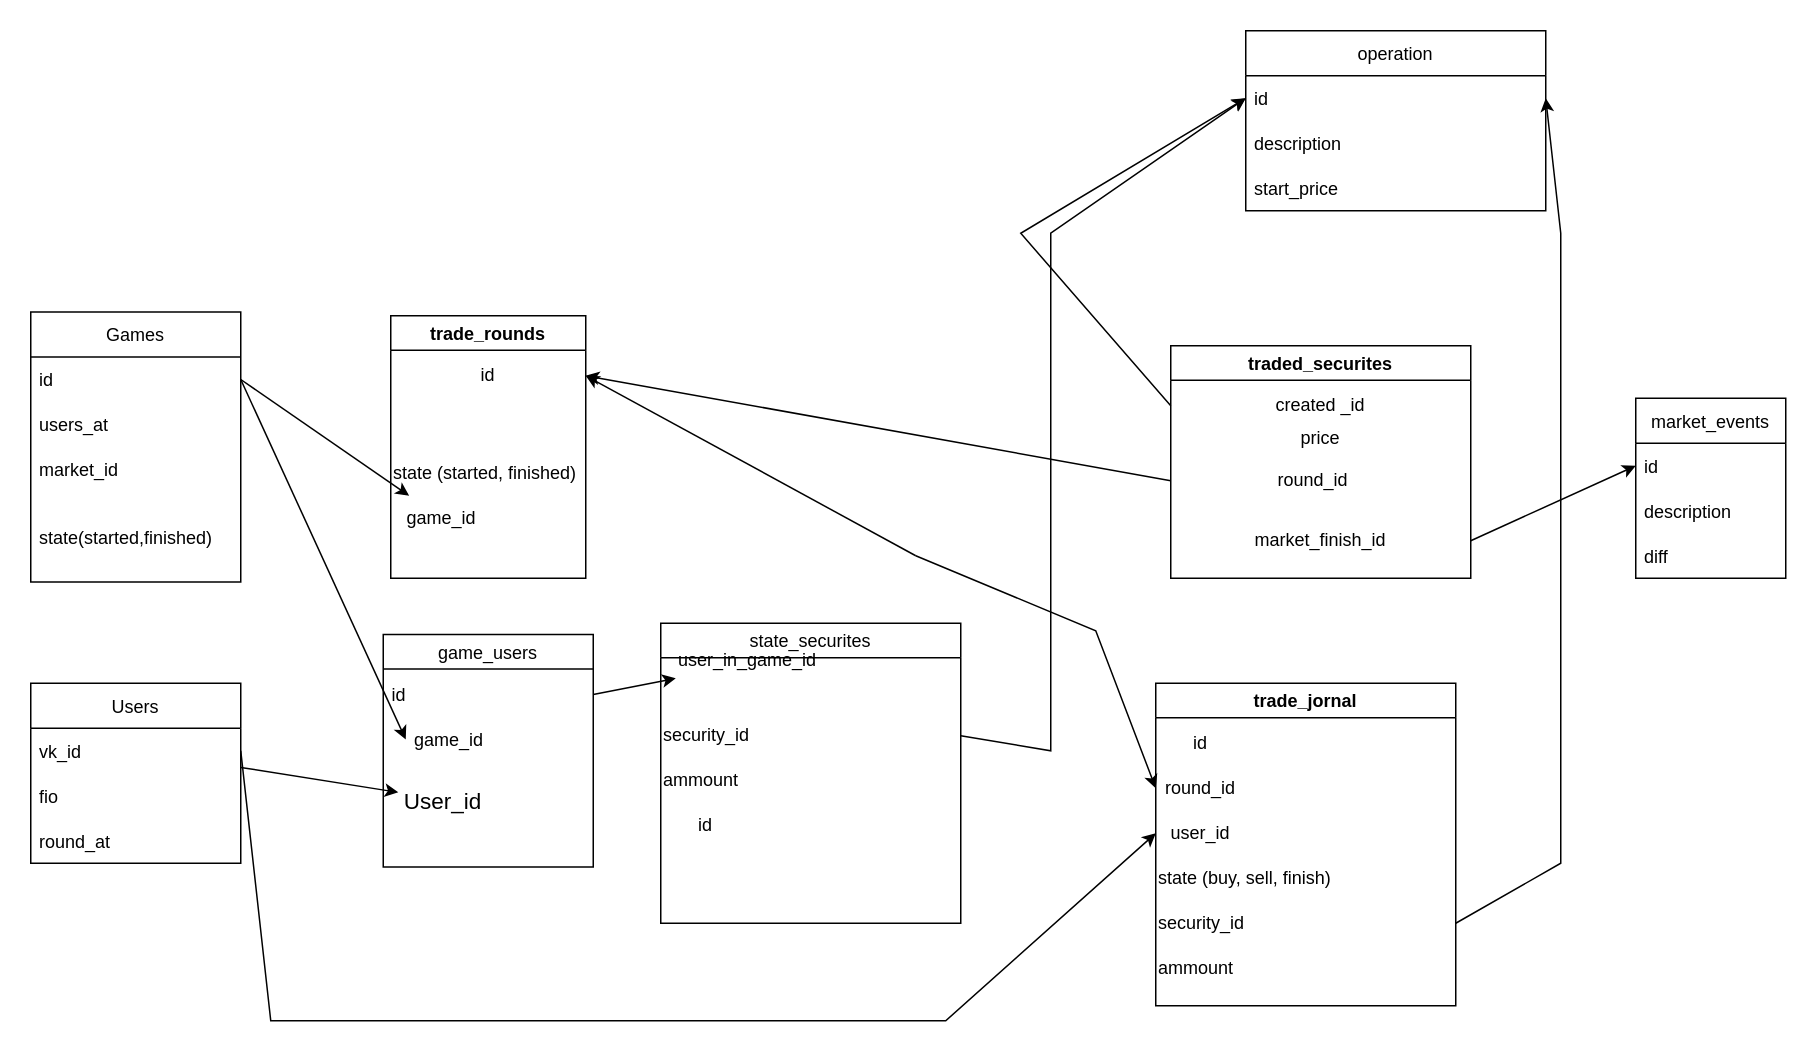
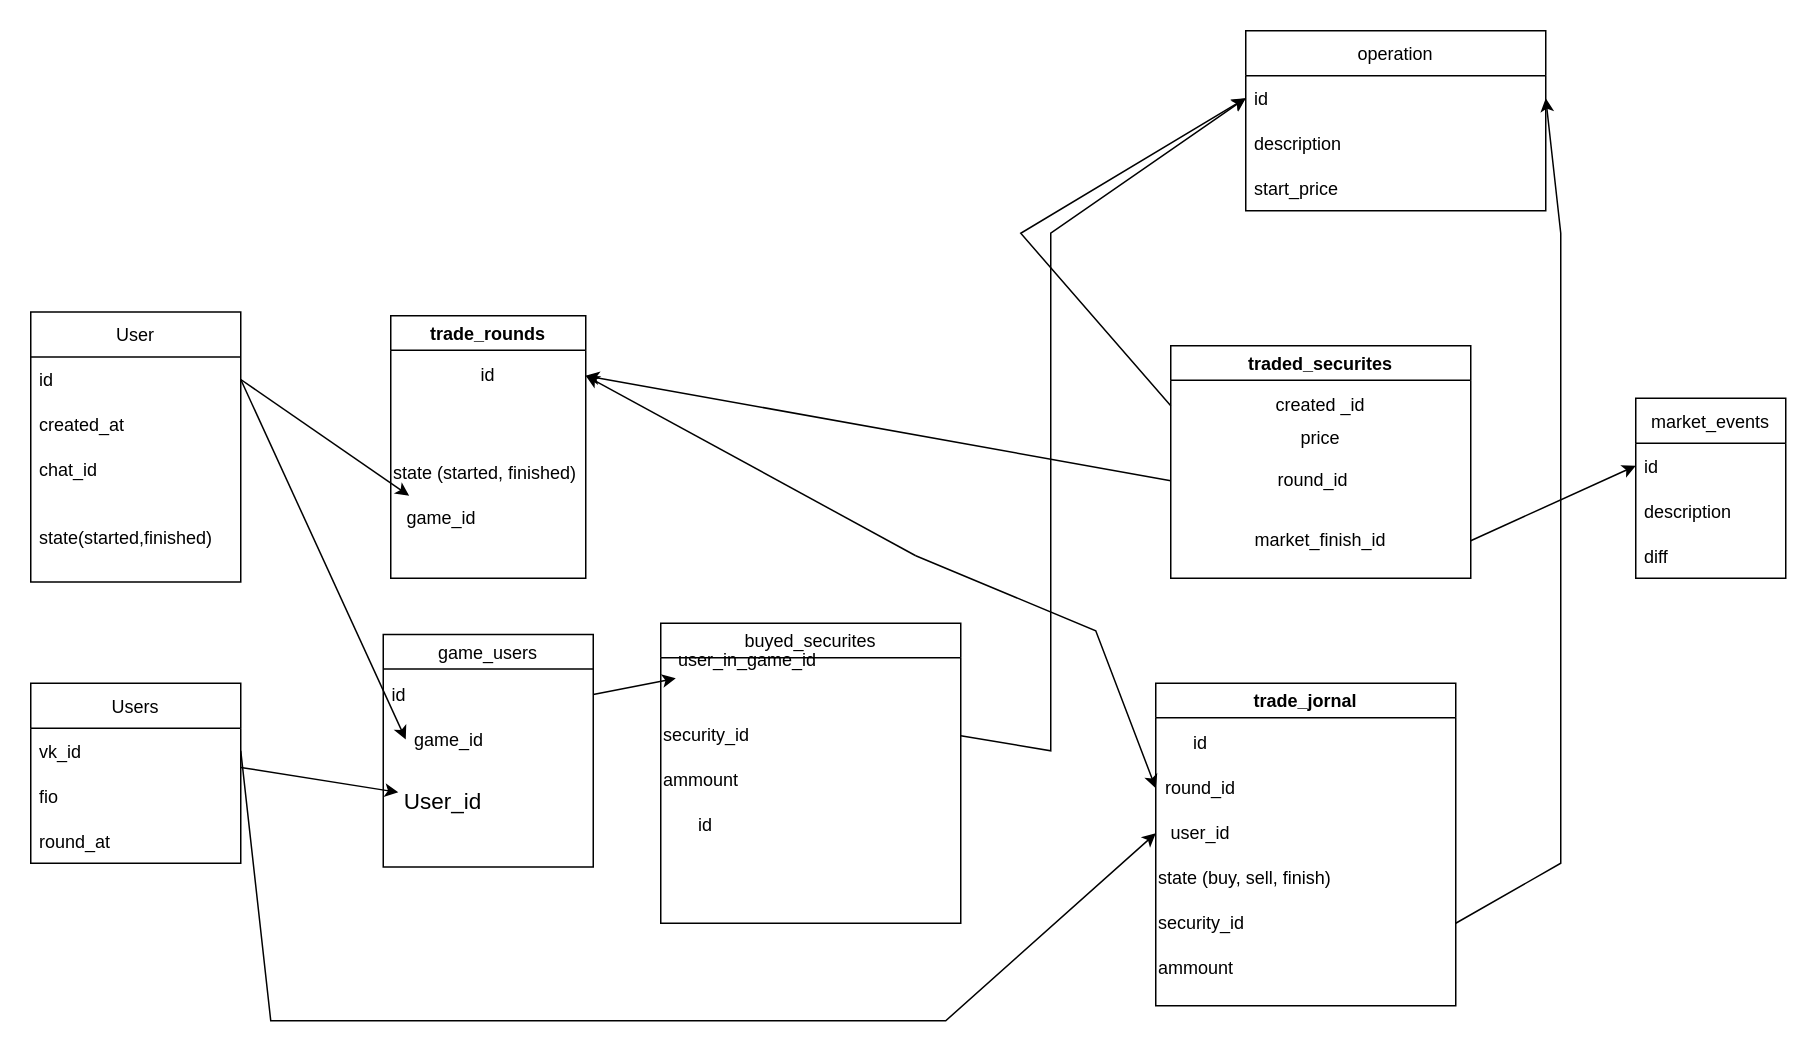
  <mxCell id="0" />
  <mxCell id="1" parent="0" />
  <mxCell id="2" value="Users" style="swimlane;fontStyle=0;childLayout=stackLayout;horizontal=1;startSize=30;horizontalStack=0;resizeParent=1;resizeParentMax=0;resizeLast=0;collapsible=1;marginBottom=0;" parent="1" vertex="1"><mxGeometry x="20" y="455" width="140" height="120" as="geometry" /></mxCell>
  <mxCell id="3" value="vk_id" style="text;strokeColor=none;fillColor=none;align=left;verticalAlign=middle;spacingLeft=4;spacingRight=4;overflow=hidden;points=[[0,0.5],[1,0.5]];portConstraint=eastwest;rotatable=0;" parent="2" vertex="1"><mxGeometry y="30" width="140" height="30" as="geometry" /></mxCell>
  <mxCell id="4" value="fio" style="text;strokeColor=none;fillColor=none;align=left;verticalAlign=middle;spacingLeft=4;spacingRight=4;overflow=hidden;points=[[0,0.5],[1,0.5]];portConstraint=eastwest;rotatable=0;" parent="2" vertex="1"><mxGeometry y="60" width="140" height="30" as="geometry" /></mxCell>
  <mxCell id="5" value="round_at" style="text;strokeColor=none;fillColor=none;align=left;verticalAlign=middle;spacingLeft=4;spacingRight=4;overflow=hidden;points=[[0,0.5],[1,0.5]];portConstraint=eastwest;rotatable=0;" parent="2" vertex="1"><mxGeometry y="90" width="140" height="30" as="geometry" /></mxCell>
- <mxCell id="6" value="Games" style="swimlane;fontStyle=0;childLayout=stackLayout;horizontal=1;startSize=30;horizontalStack=0;resizeParent=1;resizeParentMax=0;resizeLast=0;collapsible=1;marginBottom=0;" parent="1" vertex="1"><mxGeometry x="20" y="207.5" width="140" height="180" as="geometry" /></mxCell>
+ <mxCell id="6" value="User" style="swimlane;fontStyle=0;childLayout=stackLayout;horizontal=1;startSize=30;horizontalStack=0;resizeParent=1;resizeParentMax=0;resizeLast=0;collapsible=1;marginBottom=0;" parent="1" vertex="1"><mxGeometry x="20" y="207.5" width="140" height="180" as="geometry" /></mxCell>
  <mxCell id="7" value="id" style="text;strokeColor=none;fillColor=none;align=left;verticalAlign=middle;spacingLeft=4;spacingRight=4;overflow=hidden;points=[[0,0.5],[1,0.5]];portConstraint=eastwest;rotatable=0;" parent="6" vertex="1"><mxGeometry y="30" width="140" height="30" as="geometry" /></mxCell>
- <mxCell id="8" value="users_at" style="text;strokeColor=none;fillColor=none;align=left;verticalAlign=middle;spacingLeft=4;spacingRight=4;overflow=hidden;points=[[0,0.5],[1,0.5]];portConstraint=eastwest;rotatable=0;" parent="6" vertex="1"><mxGeometry y="60" width="140" height="30" as="geometry" /></mxCell>
- <mxCell id="9" value="market_id" style="text;strokeColor=none;fillColor=none;align=left;verticalAlign=middle;spacingLeft=4;spacingRight=4;overflow=hidden;points=[[0,0.5],[1,0.5]];portConstraint=eastwest;rotatable=0;" parent="6" vertex="1"><mxGeometry y="90" width="140" height="30" as="geometry" /></mxCell>
+ <mxCell id="8" value="created_at" style="text;strokeColor=none;fillColor=none;align=left;verticalAlign=middle;spacingLeft=4;spacingRight=4;overflow=hidden;points=[[0,0.5],[1,0.5]];portConstraint=eastwest;rotatable=0;" parent="6" vertex="1"><mxGeometry y="60" width="140" height="30" as="geometry" /></mxCell>
+ <mxCell id="9" value="chat_id" style="text;strokeColor=none;fillColor=none;align=left;verticalAlign=middle;spacingLeft=4;spacingRight=4;overflow=hidden;points=[[0,0.5],[1,0.5]];portConstraint=eastwest;rotatable=0;" parent="6" vertex="1"><mxGeometry y="90" width="140" height="30" as="geometry" /></mxCell>
  <mxCell id="10" value="state(started,finished)" style="text;strokeColor=none;fillColor=none;align=left;verticalAlign=middle;spacingLeft=4;spacingRight=4;overflow=hidden;points=[[0,0.5],[1,0.5]];portConstraint=eastwest;rotatable=0;fontSize=12;" parent="6" vertex="1"><mxGeometry y="120" width="140" height="60" as="geometry" /></mxCell>
  <mxCell id="11" value="operation" style="swimlane;fontStyle=0;childLayout=stackLayout;horizontal=1;startSize=30;horizontalStack=0;resizeParent=1;resizeParentMax=0;resizeLast=0;collapsible=1;marginBottom=0;" parent="1" vertex="1"><mxGeometry x="830" y="20" width="200" height="120" as="geometry" /></mxCell>
  <mxCell id="12" value="id" style="text;strokeColor=none;fillColor=none;align=left;verticalAlign=middle;spacingLeft=4;spacingRight=4;overflow=hidden;points=[[0,0.5],[1,0.5]];portConstraint=eastwest;rotatable=0;" parent="11" vertex="1"><mxGeometry y="30" width="200" height="30" as="geometry" /></mxCell>
  <mxCell id="13" value="description" style="text;strokeColor=none;fillColor=none;align=left;verticalAlign=middle;spacingLeft=4;spacingRight=4;overflow=hidden;points=[[0,0.5],[1,0.5]];portConstraint=eastwest;rotatable=0;" parent="11" vertex="1"><mxGeometry y="60" width="200" height="30" as="geometry" /></mxCell>
  <mxCell id="14" value="start_price" style="text;strokeColor=none;fillColor=none;align=left;verticalAlign=middle;spacingLeft=4;spacingRight=4;overflow=hidden;points=[[0,0.5],[1,0.5]];portConstraint=eastwest;rotatable=0;" parent="11" vertex="1"><mxGeometry y="90" width="200" height="30" as="geometry" /></mxCell>
  <mxCell id="15" value="market_events" style="swimlane;fontStyle=0;childLayout=stackLayout;horizontal=1;startSize=30;horizontalStack=0;resizeParent=1;resizeParentMax=0;resizeLast=0;collapsible=1;marginBottom=0;" parent="1" vertex="1"><mxGeometry x="1090" y="265" width="100" height="120" as="geometry" /></mxCell>
  <mxCell id="16" value="id" style="text;strokeColor=none;fillColor=none;align=left;verticalAlign=middle;spacingLeft=4;spacingRight=4;overflow=hidden;points=[[0,0.5],[1,0.5]];portConstraint=eastwest;rotatable=0;" parent="15" vertex="1"><mxGeometry y="30" width="100" height="30" as="geometry" /></mxCell>
  <mxCell id="17" value="description" style="text;strokeColor=none;fillColor=none;align=left;verticalAlign=middle;spacingLeft=4;spacingRight=4;overflow=hidden;points=[[0,0.5],[1,0.5]];portConstraint=eastwest;rotatable=0;" parent="15" vertex="1"><mxGeometry y="60" width="100" height="30" as="geometry" /></mxCell>
  <mxCell id="18" value="diff" style="text;strokeColor=none;fillColor=none;align=left;verticalAlign=middle;spacingLeft=4;spacingRight=4;overflow=hidden;points=[[0,0.5],[1,0.5]];portConstraint=eastwest;rotatable=0;" parent="15" vertex="1"><mxGeometry y="90" width="100" height="30" as="geometry" /></mxCell>
  <mxCell id="19" value="game_users" style="swimlane;fontSize=12;fontStyle=0" parent="1" vertex="1"><mxGeometry x="255" y="422.5" width="140" height="155" as="geometry" /></mxCell>
  <mxCell id="20" value="game_id" style="text;strokeColor=none;fillColor=none;align=left;verticalAlign=middle;spacingLeft=4;spacingRight=4;overflow=hidden;points=[[0,0.5],[1,0.5]];portConstraint=eastwest;rotatable=0;" parent="19" vertex="1"><mxGeometry x="15" y="55" width="110" height="30" as="geometry" /></mxCell>
  <mxCell id="21" value="User_id" style="text;html=1;strokeColor=none;fillColor=none;align=center;verticalAlign=middle;whiteSpace=wrap;rounded=0;fontSize=15;" parent="19" vertex="1"><mxGeometry x="10" y="95" width="60" height="30" as="geometry" /></mxCell>
  <mxCell id="22" value="id" style="text;strokeColor=none;fillColor=none;align=left;verticalAlign=middle;spacingLeft=4;spacingRight=4;overflow=hidden;points=[[0,0.5],[1,0.5]];portConstraint=eastwest;rotatable=0;" parent="19" vertex="1"><mxGeometry y="25" width="140" height="30" as="geometry" /></mxCell>
  <mxCell id="23" value="" style="endArrow=classic;html=1;rounded=0;fontSize=15;exitX=1;exitY=0.5;exitDx=0;exitDy=0;entryX=0;entryY=0.5;entryDx=0;entryDy=0;" parent="1" source="7" target="20" edge="1"><mxGeometry width="50" height="50" relative="1" as="geometry"><mxPoint x="280" y="560" as="sourcePoint" /><mxPoint x="330" y="510" as="targetPoint" /><Array as="points" /></mxGeometry></mxCell>
  <mxCell id="24" value="" style="endArrow=classic;html=1;rounded=0;fontSize=15;" parent="1" source="3" target="21" edge="1"><mxGeometry width="50" height="50" relative="1" as="geometry"><mxPoint x="280" y="560" as="sourcePoint" /><mxPoint x="330" y="510" as="targetPoint" /><Array as="points" /></mxGeometry></mxCell>
- <mxCell id="25" value="state_securites" style="swimlane;fontSize=12;fontStyle=0" parent="1" vertex="1"><mxGeometry x="440" y="415" width="200" height="200" as="geometry" /></mxCell>
+ <mxCell id="25" value="buyed_securites" style="swimlane;fontSize=12;fontStyle=0" parent="1" vertex="1"><mxGeometry x="440" y="415" width="200" height="200" as="geometry" /></mxCell>
  <mxCell id="26" value="user_in_game_id" style="text;html=1;strokeColor=none;fillColor=none;align=left;verticalAlign=middle;whiteSpace=wrap;rounded=0;fontSize=12;" parent="25" vertex="1"><mxGeometry x="10" y="10" width="120" height="30" as="geometry" /></mxCell>
  <mxCell id="27" value="security_id" style="text;html=1;strokeColor=none;fillColor=none;align=left;verticalAlign=middle;whiteSpace=wrap;rounded=0;fontSize=12;" parent="25" vertex="1"><mxGeometry y="60" width="200" height="30" as="geometry" /></mxCell>
  <mxCell id="28" value="ammount" style="text;html=1;strokeColor=none;fillColor=none;align=left;verticalAlign=middle;whiteSpace=wrap;rounded=0;fontSize=12;" parent="25" vertex="1"><mxGeometry y="90" width="120" height="30" as="geometry" /></mxCell>
  <mxCell id="29" value="id" style="text;html=1;strokeColor=none;fillColor=none;align=center;verticalAlign=middle;whiteSpace=wrap;rounded=0;" vertex="1" parent="25"><mxGeometry y="120" width="60" height="30" as="geometry" /></mxCell>
  <mxCell id="30" value="" style="endArrow=classic;html=1;rounded=0;fontSize=12;exitX=1;exitY=0.5;exitDx=0;exitDy=0;" parent="1" source="22" target="26" edge="1"><mxGeometry width="50" height="50" relative="1" as="geometry"><mxPoint x="280" y="540" as="sourcePoint" /><mxPoint x="330" y="490" as="targetPoint" /></mxGeometry></mxCell>
  <mxCell id="31" value="" style="endArrow=classic;html=1;rounded=0;fontSize=12;exitX=1;exitY=0.5;exitDx=0;exitDy=0;entryX=0;entryY=0.5;entryDx=0;entryDy=0;" parent="1" source="27" edge="1" target="12"><mxGeometry width="50" height="50" relative="1" as="geometry"><mxPoint x="740" y="630" as="sourcePoint" /><mxPoint x="750" y="155" as="targetPoint" /><Array as="points"><mxPoint x="700" y="500" /><mxPoint x="700" y="155" /></Array></mxGeometry></mxCell>
  <mxCell id="32" value="" style="endArrow=classic;html=1;rounded=0;fontSize=12;entryX=0;entryY=0.5;entryDx=0;entryDy=0;exitX=0;exitY=0.5;exitDx=0;exitDy=0;" parent="1" source="50" target="12" edge="1"><mxGeometry width="50" height="50" relative="1" as="geometry"><mxPoint x="735" y="285" as="sourcePoint" /><mxPoint x="610" y="380" as="targetPoint" /><Array as="points"><mxPoint x="680" y="155" /></Array></mxGeometry></mxCell>
  <mxCell id="33" value="trade_rounds" style="swimlane;fontSize=12;" parent="1" vertex="1"><mxGeometry x="260" y="210" width="130" height="175" as="geometry" /></mxCell>
  <mxCell id="34" value="game_id" style="text;html=1;strokeColor=none;fillColor=none;align=center;verticalAlign=middle;whiteSpace=wrap;rounded=0;fontSize=12;" parent="33" vertex="1"><mxGeometry x="4" y="120" width="60" height="30" as="geometry" /></mxCell>
  <mxCell id="35" value="id" style="text;html=1;strokeColor=none;fillColor=none;align=center;verticalAlign=middle;whiteSpace=wrap;rounded=0;fontSize=12;" parent="33" vertex="1"><mxGeometry y="25" width="130" height="30" as="geometry" /></mxCell>
  <mxCell id="36" value="state (started, finished)" style="text;html=1;strokeColor=none;fillColor=none;align=left;verticalAlign=middle;whiteSpace=wrap;rounded=0;fontSize=12;" parent="33" vertex="1"><mxGeometry y="90" width="130" height="30" as="geometry" /></mxCell>
  <mxCell id="37" value="" style="endArrow=classic;html=1;rounded=0;fontSize=12;entryX=0;entryY=0.5;entryDx=0;entryDy=0;" parent="1" target="40" edge="1"><mxGeometry width="50" height="50" relative="1" as="geometry"><mxPoint x="610" y="370" as="sourcePoint" /><mxPoint x="480" y="220" as="targetPoint" /><Array as="points"><mxPoint x="730" y="420" /></Array></mxGeometry></mxCell>
  <mxCell id="38" value="" style="endArrow=classic;html=1;rounded=0;fontSize=12;exitX=1;exitY=0.5;exitDx=0;exitDy=0;" parent="1" source="7" target="34" edge="1"><mxGeometry width="50" height="50" relative="1" as="geometry"><mxPoint x="420" y="430" as="sourcePoint" /><mxPoint x="470" y="380" as="targetPoint" /><Array as="points" /></mxGeometry></mxCell>
  <mxCell id="39" value="trade_jornal" style="swimlane;fontSize=12;" parent="1" vertex="1"><mxGeometry x="770" y="455" width="200" height="215" as="geometry" /></mxCell>
  <mxCell id="40" value="round_id" style="text;html=1;strokeColor=none;fillColor=none;align=center;verticalAlign=middle;whiteSpace=wrap;rounded=0;fontSize=12;" parent="39" vertex="1"><mxGeometry y="55" width="60" height="30" as="geometry" /></mxCell>
  <mxCell id="41" value="user_id" style="text;html=1;strokeColor=none;fillColor=none;align=center;verticalAlign=middle;whiteSpace=wrap;rounded=0;fontSize=12;" parent="39" vertex="1"><mxGeometry y="85" width="60" height="30" as="geometry" /></mxCell>
  <mxCell id="42" value="state (buy, sell, finish)" style="text;html=1;strokeColor=none;fillColor=none;align=left;verticalAlign=middle;whiteSpace=wrap;rounded=0;fontSize=12;" parent="39" vertex="1"><mxGeometry y="115" width="200" height="30" as="geometry" /></mxCell>
  <mxCell id="43" value="&lt;span style=&quot;&quot;&gt;security_id&lt;/span&gt;" style="text;html=1;strokeColor=none;fillColor=none;align=left;verticalAlign=middle;whiteSpace=wrap;rounded=0;fontSize=12;" parent="39" vertex="1"><mxGeometry y="145" width="200" height="30" as="geometry" /></mxCell>
  <mxCell id="44" value="id" style="text;html=1;strokeColor=none;fillColor=none;align=center;verticalAlign=middle;whiteSpace=wrap;rounded=0;fontSize=12;" parent="39" vertex="1"><mxGeometry y="25" width="60" height="30" as="geometry" /></mxCell>
  <mxCell id="45" value="ammount" style="text;html=1;strokeColor=none;fillColor=none;align=left;verticalAlign=middle;whiteSpace=wrap;rounded=0;fontSize=12;" parent="39" vertex="1"><mxGeometry y="175" width="120" height="30" as="geometry" /></mxCell>
  <mxCell id="46" value="" style="endArrow=classic;html=1;rounded=0;fontSize=12;exitX=1;exitY=0.5;exitDx=0;exitDy=0;entryX=0;entryY=0.5;entryDx=0;entryDy=0;" parent="1" source="3" target="41" edge="1"><mxGeometry width="50" height="50" relative="1" as="geometry"><mxPoint x="180" y="630" as="sourcePoint" /><mxPoint x="230" y="580" as="targetPoint" /><Array as="points"><mxPoint x="180" y="680" /><mxPoint x="630" y="680" /></Array></mxGeometry></mxCell>
  <mxCell id="47" value="" style="endArrow=classic;html=1;rounded=0;fontSize=12;exitX=1;exitY=0.5;exitDx=0;exitDy=0;entryX=1;entryY=0.5;entryDx=0;entryDy=0;" parent="1" source="43" target="12" edge="1"><mxGeometry width="50" height="50" relative="1" as="geometry"><mxPoint x="580" y="430" as="sourcePoint" /><mxPoint x="630" y="380" as="targetPoint" /><Array as="points"><mxPoint x="1040" y="575" /><mxPoint x="1040" y="155" /></Array></mxGeometry></mxCell>
  <mxCell id="48" value="" style="endArrow=classic;html=1;rounded=0;fontSize=12;entryX=1;entryY=0.5;entryDx=0;entryDy=0;" parent="1" target="35" edge="1"><mxGeometry width="50" height="50" relative="1" as="geometry"><mxPoint x="610" y="370" as="sourcePoint" /><mxPoint x="470" y="250" as="targetPoint" /><Array as="points" /></mxGeometry></mxCell>
  <mxCell id="49" value="traded_securites" style="swimlane;fontSize=12;" parent="1" vertex="1"><mxGeometry x="780" y="230" width="200" height="155" as="geometry" /></mxCell>
  <mxCell id="50" value="created _id" style="text;html=1;strokeColor=none;fillColor=none;align=center;verticalAlign=middle;whiteSpace=wrap;rounded=0;fontSize=12;" parent="49" vertex="1"><mxGeometry y="25" width="200" height="30" as="geometry" /></mxCell>
  <mxCell id="51" value="price" style="text;html=1;strokeColor=none;fillColor=none;align=center;verticalAlign=middle;whiteSpace=wrap;rounded=0;fontSize=12;" parent="49" vertex="1"><mxGeometry y="47" width="200" height="30" as="geometry" /></mxCell>
  <mxCell id="52" value="round_id" style="text;html=1;strokeColor=none;fillColor=none;align=center;verticalAlign=middle;whiteSpace=wrap;rounded=0;fontSize=12;" parent="49" vertex="1"><mxGeometry y="75" width="190" height="30" as="geometry" /></mxCell>
  <mxCell id="53" value="market_finish_id" style="text;html=1;strokeColor=none;fillColor=none;align=center;verticalAlign=middle;whiteSpace=wrap;rounded=0;fontSize=12;" parent="49" vertex="1"><mxGeometry y="115" width="200" height="30" as="geometry" /></mxCell>
  <mxCell id="54" value="" style="endArrow=classic;html=1;rounded=0;fontSize=12;exitX=1;exitY=0.5;exitDx=0;exitDy=0;entryX=0;entryY=0.5;entryDx=0;entryDy=0;" parent="1" source="53" target="16" edge="1"><mxGeometry width="50" height="50" relative="1" as="geometry"><mxPoint x="530" y="380" as="sourcePoint" /><mxPoint x="1130" y="320" as="targetPoint" /><Array as="points" /></mxGeometry></mxCell>
  <mxCell id="55" value="" style="endArrow=classic;html=1;rounded=0;entryX=1;entryY=0.5;entryDx=0;entryDy=0;exitX=0;exitY=0.5;exitDx=0;exitDy=0;" edge="1" parent="1" source="52" target="35"><mxGeometry width="50" height="50" relative="1" as="geometry"><mxPoint x="660" y="380" as="sourcePoint" /><mxPoint x="710" y="330" as="targetPoint" /></mxGeometry></mxCell>
